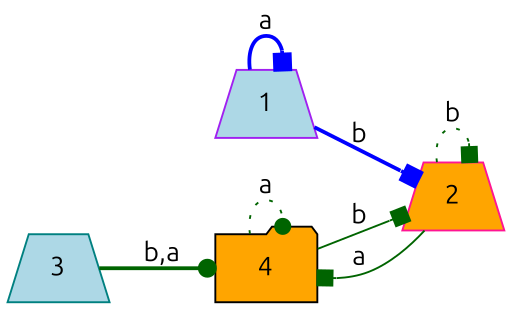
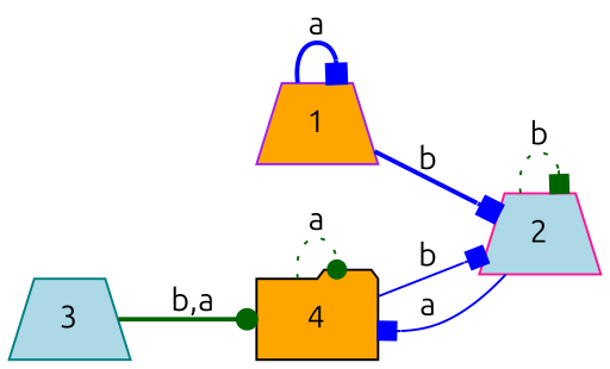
  digraph {
    d2tdocpreamble="\usetikzlibrary{automata}"
    d2tfigpreamble="\tikzstyle{every state}= [ draw=blue!50,very thick,fill=blue!20]  \tikzstyle{auto}= [fill=white]"
    fontname=Ubuntu
    rankdir=LR
    ranksep=0.5
    node [fillcolor=orange fontname=Ubuntu shape=trapezium style="state,filled"]
    edge [arrowhead=box color=darkgreen fontname=Ubuntu lblstyle=auto style=bold topath="bend right"]
    n1 [color=black label=4 shape=folder]
-   n2 [color=deeppink label=2 style="state, initial,filled"]
-   n3 [color=purple fillcolor=lightblue label=1 style="state, accepting,filled"]
+   n2 [color=deeppink fillcolor=lightblue label=2 style="state, initial,filled"]
+   n3 [color=purple label=1 style="state, accepting,filled"]
    n4 [color=teal fillcolor=lightblue label=3]
    n1 -> n1 [arrowhead=dot label=a style=dotted topath="loop above"]
-   n1 -> n2 [label=b style=solid]
-   n2 -> n1 [label=a style=solid]
+   n1 -> n2 [color=blue label=b style=solid]
+   n2 -> n1 [color=blue label=a style=solid]
    n2 -> n2 [label=b style=dotted topath="loop above"]
    n3 -> n2 [color=blue label=b]
    n3 -> n3 [color=blue label=a topath="loop above"]
    n4 -> n1 [arrowhead=dot label="b,a"]
  }
